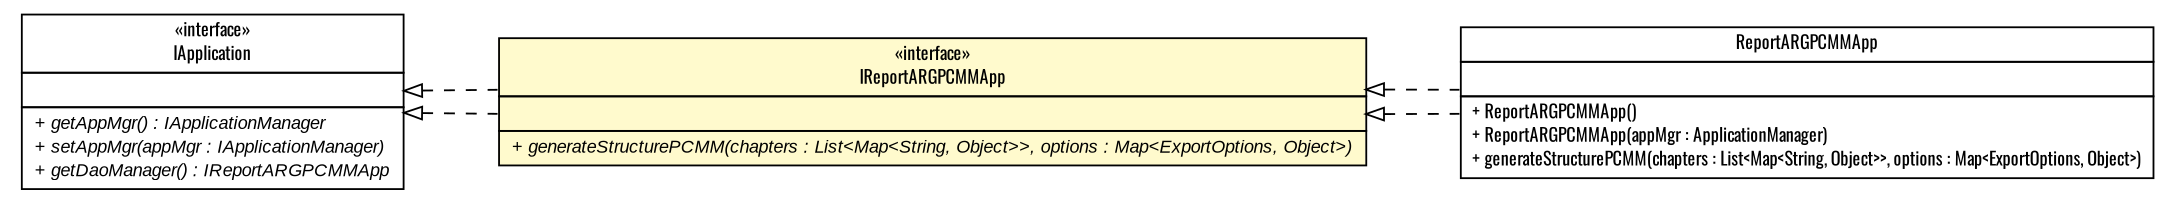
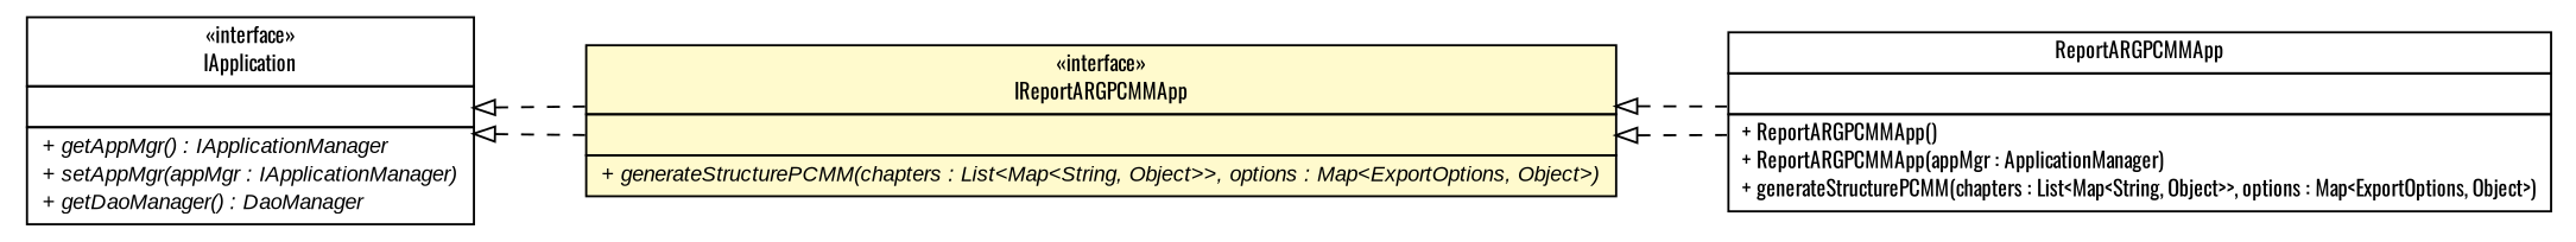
  digraph {
    nodesep=0.25
    ranksep=0.5
    rankdir=LR
    fontname=Oswald
    node [fontcolor=black fontname=Oswald fontsize=10.0 shape=plaintext]
    edge [arrowtail=empty dir=back fontname=Oswald fontsize=10 headport=p labelfontname=arial labelfontsize=10 style=dashed tailport=p]
-   n1 [label=<<table title="gov.sandia.cf.application.IApplication" border="0" cellborder="1" cellspacing="0" cellpadding="2" port="p" href="./IApplication.html"> 		<tr><td><table border="0" cellspacing="0" cellpadding="1"> <tr><td align="center" balign="center"> &#171;interface&#187; </td></tr> <tr><td align="center" balign="center"> IApplication </td></tr> 		</table></td></tr> 		<tr><td><table border="0" cellspacing="0" cellpadding="1"> <tr><td align="left" balign="left">  </td></tr> 		</table></td></tr> 		<tr><td><table border="0" cellspacing="0" cellpadding="1"> <tr><td align="left" balign="left"><font face="arial italic" point-size="10.0"> + getAppMgr() : IApplicationManager </font></td></tr> <tr><td align="left" balign="left"><font face="arial italic" point-size="10.0"> + setAppMgr(appMgr : IApplicationManager) </font></td></tr> <tr><td align="left" balign="left"><font face="arial italic" point-size="10.0"> + getDaoManager() : IReportARGPCMMApp </font></td></tr> 		</table></td></tr> 		</table>>]
+   n1 [label=<<table title="gov.sandia.cf.application.IApplication" border="0" cellborder="1" cellspacing="0" cellpadding="2" port="p" href="./IApplication.html"> 		<tr><td><table border="0" cellspacing="0" cellpadding="1"> <tr><td align="center" balign="center"> &#171;interface&#187; </td></tr> <tr><td align="center" balign="center"> IApplication </td></tr> 		</table></td></tr> 		<tr><td><table border="0" cellspacing="0" cellpadding="1"> <tr><td align="left" balign="left">  </td></tr> 		</table></td></tr> 		<tr><td><table border="0" cellspacing="0" cellpadding="1"> <tr><td align="left" balign="left"><font face="arial italic" point-size="10.0"> + getAppMgr() : IApplicationManager </font></td></tr> <tr><td align="left" balign="left"><font face="arial italic" point-size="10.0"> + setAppMgr(appMgr : IApplicationManager) </font></td></tr> <tr><td align="left" balign="left"><font face="arial italic" point-size="10.0"> + getDaoManager() : DaoManager </font></td></tr> 		</table></td></tr> 		</table>>]
    n2 [label=<<table title="gov.sandia.cf.application.IReportARGPCMMApp" border="0" cellborder="1" cellspacing="0" cellpadding="2" port="p" bgcolor="lemonChiffon" href="./IReportARGPCMMApp.html"> 		<tr><td><table border="0" cellspacing="0" cellpadding="1"> <tr><td align="center" balign="center"> &#171;interface&#187; </td></tr> <tr><td align="center" balign="center"> IReportARGPCMMApp </td></tr> 		</table></td></tr> 		<tr><td><table border="0" cellspacing="0" cellpadding="1"> <tr><td align="left" balign="left">  </td></tr> 		</table></td></tr> 		<tr><td><table border="0" cellspacing="0" cellpadding="1"> <tr><td align="left" balign="left"><font face="arial italic" point-size="10.0"> + generateStructurePCMM(chapters : List&lt;Map&lt;String, Object&gt;&gt;, options : Map&lt;ExportOptions, Object&gt;) </font></td></tr> 		</table></td></tr> 		</table>>]
    n3 [label=<<table title="gov.sandia.cf.application.impl.ReportARGPCMMApp" border="0" cellborder="1" cellspacing="0" cellpadding="2" port="p" href="./impl/ReportARGPCMMApp.html"> 		<tr><td><table border="0" cellspacing="0" cellpadding="1"> <tr><td align="center" balign="center"> ReportARGPCMMApp </td></tr> 		</table></td></tr> 		<tr><td><table border="0" cellspacing="0" cellpadding="1"> <tr><td align="left" balign="left">  </td></tr> 		</table></td></tr> 		<tr><td><table border="0" cellspacing="0" cellpadding="1"> <tr><td align="left" balign="left"> + ReportARGPCMMApp() </td></tr> <tr><td align="left" balign="left"> + ReportARGPCMMApp(appMgr : ApplicationManager) </td></tr> <tr><td align="left" balign="left"> + generateStructurePCMM(chapters : List&lt;Map&lt;String, Object&gt;&gt;, options : Map&lt;ExportOptions, Object&gt;) </td></tr> 		</table></td></tr> 		</table>>]
    n1 -> n2
    n1 -> n2
    n2 -> n3
    n2 -> n3
  }
